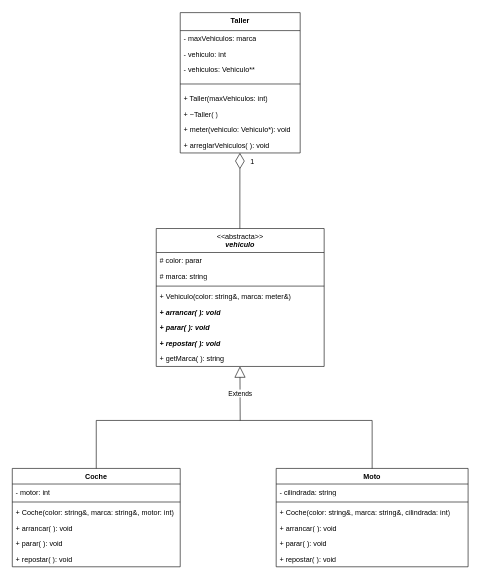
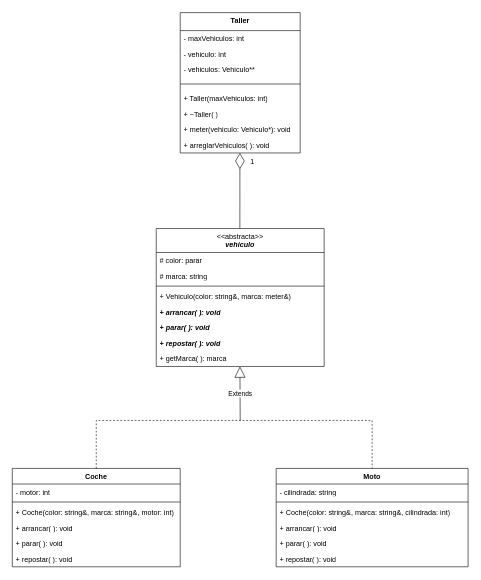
  <mxCell id="0" />
  <mxCell id="1" parent="0" />
  <mxCell id="2" value="Taller" style="swimlane;fontStyle=1;align=center;verticalAlign=top;childLayout=stackLayout;horizontal=1;startSize=30;horizontalStack=0;resizeParent=1;resizeParentMax=0;resizeLast=0;collapsible=1;marginBottom=0;whiteSpace=wrap;html=1;" vertex="1" parent="1"><mxGeometry x="300" y="20" width="200" height="234" as="geometry" /></mxCell>
- <mxCell id="3" value="- maxVehiculos: marca" style="text;strokeColor=none;fillColor=none;align=left;verticalAlign=top;spacingLeft=4;spacingRight=4;overflow=hidden;rotatable=0;points=[[0,0.5],[1,0.5]];portConstraint=eastwest;whiteSpace=wrap;html=1;" vertex="1" parent="2"><mxGeometry y="30" width="200" height="26" as="geometry" /></mxCell>
+ <mxCell id="3" value="- maxVehiculos: int" style="text;strokeColor=none;fillColor=none;align=left;verticalAlign=top;spacingLeft=4;spacingRight=4;overflow=hidden;rotatable=0;points=[[0,0.5],[1,0.5]];portConstraint=eastwest;whiteSpace=wrap;html=1;" vertex="1" parent="2"><mxGeometry y="30" width="200" height="26" as="geometry" /></mxCell>
  <mxCell id="4" value="- vehiculo: int" style="text;strokeColor=none;fillColor=none;align=left;verticalAlign=top;spacingLeft=4;spacingRight=4;overflow=hidden;rotatable=0;points=[[0,0.5],[1,0.5]];portConstraint=eastwest;whiteSpace=wrap;html=1;" vertex="1" parent="2"><mxGeometry y="56" width="200" height="26" as="geometry" /></mxCell>
  <mxCell id="5" value="- vehiculos: Vehiculo**" style="text;strokeColor=none;fillColor=none;align=left;verticalAlign=top;spacingLeft=4;spacingRight=4;overflow=hidden;rotatable=0;points=[[0,0.5],[1,0.5]];portConstraint=eastwest;whiteSpace=wrap;html=1;" vertex="1" parent="2"><mxGeometry y="82" width="200" height="26" as="geometry" /></mxCell>
  <mxCell id="6" value="" style="line;strokeWidth=1;fillColor=none;align=left;verticalAlign=middle;spacingTop=-1;spacingLeft=3;spacingRight=3;rotatable=0;labelPosition=right;points=[];portConstraint=eastwest;strokeColor=inherit;" vertex="1" parent="2"><mxGeometry y="108" width="200" height="22" as="geometry" /></mxCell>
  <mxCell id="7" value="+ Taller(maxVehiculos: int)" style="text;strokeColor=none;fillColor=none;align=left;verticalAlign=top;spacingLeft=4;spacingRight=4;overflow=hidden;rotatable=0;points=[[0,0.5],[1,0.5]];portConstraint=eastwest;whiteSpace=wrap;html=1;" vertex="1" parent="2"><mxGeometry y="130" width="200" height="26" as="geometry" /></mxCell>
  <mxCell id="8" value="+ ~Taller( )" style="text;strokeColor=none;fillColor=none;align=left;verticalAlign=top;spacingLeft=4;spacingRight=4;overflow=hidden;rotatable=0;points=[[0,0.5],[1,0.5]];portConstraint=eastwest;whiteSpace=wrap;html=1;" vertex="1" parent="2"><mxGeometry y="156" width="200" height="26" as="geometry" /></mxCell>
  <mxCell id="9" value="+ meter(vehiculo: Vehiculo*): void" style="text;strokeColor=none;fillColor=none;align=left;verticalAlign=top;spacingLeft=4;spacingRight=4;overflow=hidden;rotatable=0;points=[[0,0.5],[1,0.5]];portConstraint=eastwest;whiteSpace=wrap;html=1;" vertex="1" parent="2"><mxGeometry y="182" width="200" height="26" as="geometry" /></mxCell>
  <mxCell id="10" value="+ arreglarVehiculos( ): void" style="text;strokeColor=none;fillColor=none;align=left;verticalAlign=top;spacingLeft=4;spacingRight=4;overflow=hidden;rotatable=0;points=[[0,0.5],[1,0.5]];portConstraint=eastwest;whiteSpace=wrap;html=1;" vertex="1" parent="2"><mxGeometry y="208" width="200" height="26" as="geometry" /></mxCell>
  <mxCell id="11" value="&lt;span style=&quot;font-weight: normal;&quot;&gt;&amp;lt;&amp;lt;abstracta&amp;gt;&amp;gt;&lt;/span&gt;&lt;div&gt;&lt;i&gt;vehiculo&lt;/i&gt;&lt;/div&gt;" style="swimlane;fontStyle=1;align=center;verticalAlign=top;childLayout=stackLayout;horizontal=1;startSize=40;horizontalStack=0;resizeParent=1;resizeParentMax=0;resizeLast=0;collapsible=1;marginBottom=0;whiteSpace=wrap;html=1;" vertex="1" parent="1"><mxGeometry x="260" y="380" width="280" height="230" as="geometry" /></mxCell>
  <mxCell id="12" value="# color: parar" style="text;strokeColor=none;fillColor=none;align=left;verticalAlign=top;spacingLeft=4;spacingRight=4;overflow=hidden;rotatable=0;points=[[0,0.5],[1,0.5]];portConstraint=eastwest;whiteSpace=wrap;html=1;" vertex="1" parent="11"><mxGeometry y="40" width="280" height="26" as="geometry" /></mxCell>
  <mxCell id="13" value="# marca: string" style="text;strokeColor=none;fillColor=none;align=left;verticalAlign=top;spacingLeft=4;spacingRight=4;overflow=hidden;rotatable=0;points=[[0,0.5],[1,0.5]];portConstraint=eastwest;whiteSpace=wrap;html=1;" vertex="1" parent="11"><mxGeometry y="66" width="280" height="26" as="geometry" /></mxCell>
  <mxCell id="14" value="" style="line;strokeWidth=1;fillColor=none;align=left;verticalAlign=middle;spacingTop=-1;spacingLeft=3;spacingRight=3;rotatable=0;labelPosition=right;points=[];portConstraint=eastwest;strokeColor=inherit;" vertex="1" parent="11"><mxGeometry y="92" width="280" height="8" as="geometry" /></mxCell>
  <mxCell id="15" value="+ Vehiculo(color: string&amp;amp;, marca: meter&amp;amp;)" style="text;strokeColor=none;fillColor=none;align=left;verticalAlign=top;spacingLeft=4;spacingRight=4;overflow=hidden;rotatable=0;points=[[0,0.5],[1,0.5]];portConstraint=eastwest;whiteSpace=wrap;html=1;" vertex="1" parent="11"><mxGeometry y="100" width="280" height="26" as="geometry" /></mxCell>
  <mxCell id="16" value="&lt;i&gt;&lt;b&gt;+ arrancar( ): void&lt;/b&gt;&lt;/i&gt;" style="text;strokeColor=none;fillColor=none;align=left;verticalAlign=top;spacingLeft=4;spacingRight=4;overflow=hidden;rotatable=0;points=[[0,0.5],[1,0.5]];portConstraint=eastwest;whiteSpace=wrap;html=1;" vertex="1" parent="11"><mxGeometry y="126" width="280" height="26" as="geometry" /></mxCell>
  <mxCell id="17" value="&lt;b&gt;&lt;i&gt;+ parar( ): void&amp;nbsp;&lt;/i&gt;&lt;/b&gt;" style="text;strokeColor=none;fillColor=none;align=left;verticalAlign=top;spacingLeft=4;spacingRight=4;overflow=hidden;rotatable=0;points=[[0,0.5],[1,0.5]];portConstraint=eastwest;whiteSpace=wrap;html=1;" vertex="1" parent="11"><mxGeometry y="152" width="280" height="26" as="geometry" /></mxCell>
  <mxCell id="18" value="&lt;i&gt;&lt;b&gt;+ repostar( ): void&lt;/b&gt;&lt;/i&gt;" style="text;strokeColor=none;fillColor=none;align=left;verticalAlign=top;spacingLeft=4;spacingRight=4;overflow=hidden;rotatable=0;points=[[0,0.5],[1,0.5]];portConstraint=eastwest;whiteSpace=wrap;html=1;" vertex="1" parent="11"><mxGeometry y="178" width="280" height="26" as="geometry" /></mxCell>
- <mxCell id="19" value="+ getMarca( ): string" style="text;strokeColor=none;fillColor=none;align=left;verticalAlign=top;spacingLeft=4;spacingRight=4;overflow=hidden;rotatable=0;points=[[0,0.5],[1,0.5]];portConstraint=eastwest;whiteSpace=wrap;html=1;" vertex="1" parent="11"><mxGeometry y="204" width="280" height="26" as="geometry" /></mxCell>
+ <mxCell id="19" value="+ getMarca( ): marca" style="text;strokeColor=none;fillColor=none;align=left;verticalAlign=top;spacingLeft=4;spacingRight=4;overflow=hidden;rotatable=0;points=[[0,0.5],[1,0.5]];portConstraint=eastwest;whiteSpace=wrap;html=1;" vertex="1" parent="11"><mxGeometry y="204" width="280" height="26" as="geometry" /></mxCell>
  <mxCell id="20" value="Coche" style="swimlane;fontStyle=1;align=center;verticalAlign=top;childLayout=stackLayout;horizontal=1;startSize=26;horizontalStack=0;resizeParent=1;resizeParentMax=0;resizeLast=0;collapsible=1;marginBottom=0;whiteSpace=wrap;html=1;" vertex="1" parent="1"><mxGeometry x="20" y="780" width="280" height="164" as="geometry" /></mxCell>
  <mxCell id="21" value="- motor: int" style="text;strokeColor=none;fillColor=none;align=left;verticalAlign=top;spacingLeft=4;spacingRight=4;overflow=hidden;rotatable=0;points=[[0,0.5],[1,0.5]];portConstraint=eastwest;whiteSpace=wrap;html=1;" vertex="1" parent="20"><mxGeometry y="26" width="280" height="26" as="geometry" /></mxCell>
  <mxCell id="22" value="" style="line;strokeWidth=1;fillColor=none;align=left;verticalAlign=middle;spacingTop=-1;spacingLeft=3;spacingRight=3;rotatable=0;labelPosition=right;points=[];portConstraint=eastwest;strokeColor=inherit;" vertex="1" parent="20"><mxGeometry y="52" width="280" height="8" as="geometry" /></mxCell>
  <mxCell id="23" value="+ Coche(color: string&amp;amp;, marca: string&amp;amp;, motor: int)" style="text;strokeColor=none;fillColor=none;align=left;verticalAlign=top;spacingLeft=4;spacingRight=4;overflow=hidden;rotatable=0;points=[[0,0.5],[1,0.5]];portConstraint=eastwest;whiteSpace=wrap;html=1;" vertex="1" parent="20"><mxGeometry y="60" width="280" height="26" as="geometry" /></mxCell>
  <mxCell id="24" value="+ arrancar( ): void" style="text;strokeColor=none;fillColor=none;align=left;verticalAlign=top;spacingLeft=4;spacingRight=4;overflow=hidden;rotatable=0;points=[[0,0.5],[1,0.5]];portConstraint=eastwest;whiteSpace=wrap;html=1;" vertex="1" parent="20"><mxGeometry y="86" width="280" height="26" as="geometry" /></mxCell>
  <mxCell id="25" value="+ parar( ): void" style="text;strokeColor=none;fillColor=none;align=left;verticalAlign=top;spacingLeft=4;spacingRight=4;overflow=hidden;rotatable=0;points=[[0,0.5],[1,0.5]];portConstraint=eastwest;whiteSpace=wrap;html=1;" vertex="1" parent="20"><mxGeometry y="112" width="280" height="26" as="geometry" /></mxCell>
  <mxCell id="26" value="+ repostar( ): void" style="text;strokeColor=none;fillColor=none;align=left;verticalAlign=top;spacingLeft=4;spacingRight=4;overflow=hidden;rotatable=0;points=[[0,0.5],[1,0.5]];portConstraint=eastwest;whiteSpace=wrap;html=1;" vertex="1" parent="20"><mxGeometry y="138" width="280" height="26" as="geometry" /></mxCell>
  <mxCell id="27" value="Moto" style="swimlane;fontStyle=1;align=center;verticalAlign=top;childLayout=stackLayout;horizontal=1;startSize=26;horizontalStack=0;resizeParent=1;resizeParentMax=0;resizeLast=0;collapsible=1;marginBottom=0;whiteSpace=wrap;html=1;" vertex="1" parent="1"><mxGeometry x="460" y="780" width="320" height="164" as="geometry" /></mxCell>
  <mxCell id="28" value="- cilindrada: string" style="text;strokeColor=none;fillColor=none;align=left;verticalAlign=top;spacingLeft=4;spacingRight=4;overflow=hidden;rotatable=0;points=[[0,0.5],[1,0.5]];portConstraint=eastwest;whiteSpace=wrap;html=1;" vertex="1" parent="27"><mxGeometry y="26" width="320" height="26" as="geometry" /></mxCell>
  <mxCell id="29" value="" style="line;strokeWidth=1;fillColor=none;align=left;verticalAlign=middle;spacingTop=-1;spacingLeft=3;spacingRight=3;rotatable=0;labelPosition=right;points=[];portConstraint=eastwest;strokeColor=inherit;" vertex="1" parent="27"><mxGeometry y="52" width="320" height="8" as="geometry" /></mxCell>
  <mxCell id="30" value="+ Coche(color: string&amp;amp;, marca: string&amp;amp;, cilindrada: int)" style="text;strokeColor=none;fillColor=none;align=left;verticalAlign=top;spacingLeft=4;spacingRight=4;overflow=hidden;rotatable=0;points=[[0,0.5],[1,0.5]];portConstraint=eastwest;whiteSpace=wrap;html=1;" vertex="1" parent="27"><mxGeometry y="60" width="320" height="26" as="geometry" /></mxCell>
  <mxCell id="31" value="+ arrancar( ): void" style="text;strokeColor=none;fillColor=none;align=left;verticalAlign=top;spacingLeft=4;spacingRight=4;overflow=hidden;rotatable=0;points=[[0,0.5],[1,0.5]];portConstraint=eastwest;whiteSpace=wrap;html=1;" vertex="1" parent="27"><mxGeometry y="86" width="320" height="26" as="geometry" /></mxCell>
  <mxCell id="32" value="+ parar( ): void" style="text;strokeColor=none;fillColor=none;align=left;verticalAlign=top;spacingLeft=4;spacingRight=4;overflow=hidden;rotatable=0;points=[[0,0.5],[1,0.5]];portConstraint=eastwest;whiteSpace=wrap;html=1;" vertex="1" parent="27"><mxGeometry y="112" width="320" height="26" as="geometry" /></mxCell>
  <mxCell id="33" value="+ repostar( ): void" style="text;strokeColor=none;fillColor=none;align=left;verticalAlign=top;spacingLeft=4;spacingRight=4;overflow=hidden;rotatable=0;points=[[0,0.5],[1,0.5]];portConstraint=eastwest;whiteSpace=wrap;html=1;" vertex="1" parent="27"><mxGeometry y="138" width="320" height="26" as="geometry" /></mxCell>
  <mxCell id="34" value="" style="endArrow=diamondThin;endFill=0;endSize=24;html=1;rounded=0;exitX=0.498;exitY=0;exitDx=0;exitDy=0;exitPerimeter=0;" edge="1" parent="1" source="11"><mxGeometry width="160" relative="1" as="geometry"><mxPoint x="399.5" y="374" as="sourcePoint" /><mxPoint x="399.5" y="254" as="targetPoint" /></mxGeometry></mxCell>
  <mxCell id="35" value="1" style="text;html=1;align=center;verticalAlign=middle;resizable=0;points=[];autosize=1;strokeColor=none;fillColor=none;" vertex="1" parent="1"><mxGeometry x="405" y="254" width="30" height="30" as="geometry" /></mxCell>
- <mxCell id="36" value="" style="endArrow=none;html=1;rounded=0;exitX=0.5;exitY=0;exitDx=0;exitDy=0;entryX=0.5;entryY=0;entryDx=0;entryDy=0;" edge="1" parent="1" source="20" target="27"><mxGeometry width="50" height="50" relative="1" as="geometry"><mxPoint x="365" y="700" as="sourcePoint" /><mxPoint x="435" y="700" as="targetPoint" /><Array as="points"><mxPoint x="160" y="700" /><mxPoint x="620" y="700" /></Array></mxGeometry></mxCell>
+ <mxCell id="36" value="" style="endArrow=none;html=1;rounded=0;exitX=0.5;exitY=0;exitDx=0;exitDy=0;entryX=0.5;entryY=0;entryDx=0;entryDy=0;dashed=1;" edge="1" parent="1" source="20" target="27"><mxGeometry width="50" height="50" relative="1" as="geometry"><mxPoint x="365" y="700" as="sourcePoint" /><mxPoint x="435" y="700" as="targetPoint" /><Array as="points"><mxPoint x="160" y="700" /><mxPoint x="620" y="700" /></Array></mxGeometry></mxCell>
  <mxCell id="37" value="Extends" style="endArrow=block;endSize=16;endFill=0;html=1;rounded=0;" edge="1" parent="1"><mxGeometry width="160" relative="1" as="geometry"><mxPoint x="400" y="700" as="sourcePoint" /><mxPoint x="399.58" y="610" as="targetPoint" /></mxGeometry></mxCell>
